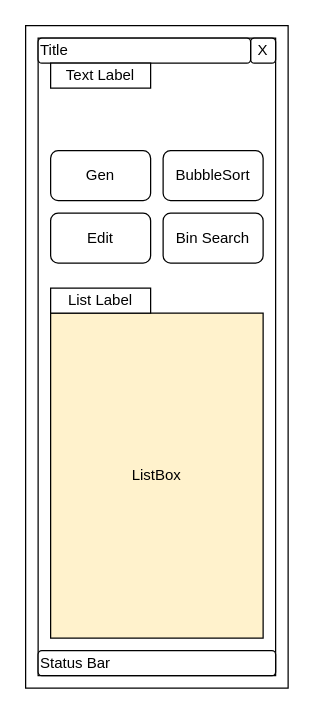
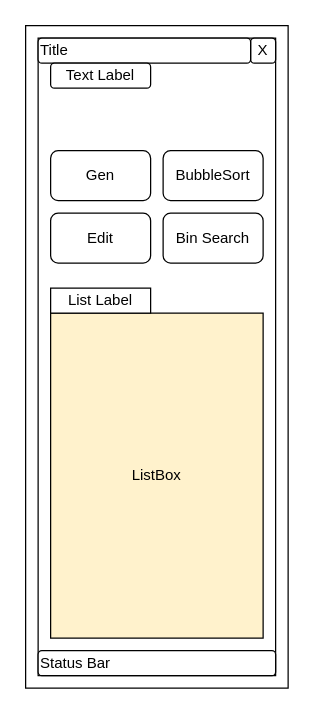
  <mxCell id="0" />
  <mxCell id="1" parent="0" />
  <mxCell id="2" value="" style="rounded=0;whiteSpace=wrap;html=1;" parent="1" vertex="1"><mxGeometry x="20" y="20" width="210" height="530" as="geometry" /></mxCell>
  <mxCell id="3" value="" style="rounded=0;whiteSpace=wrap;html=1;" parent="1" vertex="1"><mxGeometry x="30" y="30" width="190" height="510" as="geometry" /></mxCell>
  <mxCell id="4" value="Gen" style="rounded=1;whiteSpace=wrap;html=1;" parent="1" vertex="1"><mxGeometry x="40" y="120" width="80" height="40" as="geometry" /></mxCell>
  <mxCell id="5" value="Edit" style="rounded=1;whiteSpace=wrap;html=1;" parent="1" vertex="1"><mxGeometry x="40" y="170" width="80" height="40" as="geometry" /></mxCell>
  <mxCell id="6" value="BubbleSort" style="rounded=1;whiteSpace=wrap;html=1;" parent="1" vertex="1"><mxGeometry x="130" y="120" width="80" height="40" as="geometry" /></mxCell>
  <mxCell id="7" value="Bin Search" style="rounded=1;whiteSpace=wrap;html=1;" parent="1" vertex="1"><mxGeometry x="130" y="170" width="80" height="40" as="geometry" /></mxCell>
  <mxCell id="8" value="X" style="rounded=1;whiteSpace=wrap;html=1;" parent="1" vertex="1"><mxGeometry x="200" y="30" width="20" height="20" as="geometry" /></mxCell>
  <mxCell id="9" value="Title" style="rounded=1;whiteSpace=wrap;html=1;align=left;" parent="1" vertex="1"><mxGeometry x="30" y="30" width="170" height="20" as="geometry" /></mxCell>
  <mxCell id="10" value="Status Bar" style="rounded=1;whiteSpace=wrap;html=1;align=left;" parent="1" vertex="1"><mxGeometry x="30" y="520" width="190" height="20" as="geometry" /></mxCell>
  <mxCell id="11" value="ListBox" style="rounded=0;whiteSpace=wrap;html=1;fillColor=#fff2cc;" parent="1" vertex="1"><mxGeometry x="40" y="250" width="170" height="260" as="geometry" /></mxCell>
- <mxCell id="12" value="Text Label" style="rounded=0;whiteSpace=wrap;html=1;" parent="1" vertex="1"><mxGeometry x="40" y="50" width="80" height="20" as="geometry" /></mxCell>
+ <mxCell id="12" value="Text Label" style="whiteSpace=wrap;html=1;rounded=1;" parent="1" vertex="1"><mxGeometry x="40" y="50" width="80" height="20" as="geometry" /></mxCell>
  <mxCell id="13" value="List Label" style="rounded=0;whiteSpace=wrap;html=1;" parent="1" vertex="1"><mxGeometry x="40" y="230" width="80" height="20" as="geometry" /></mxCell>
